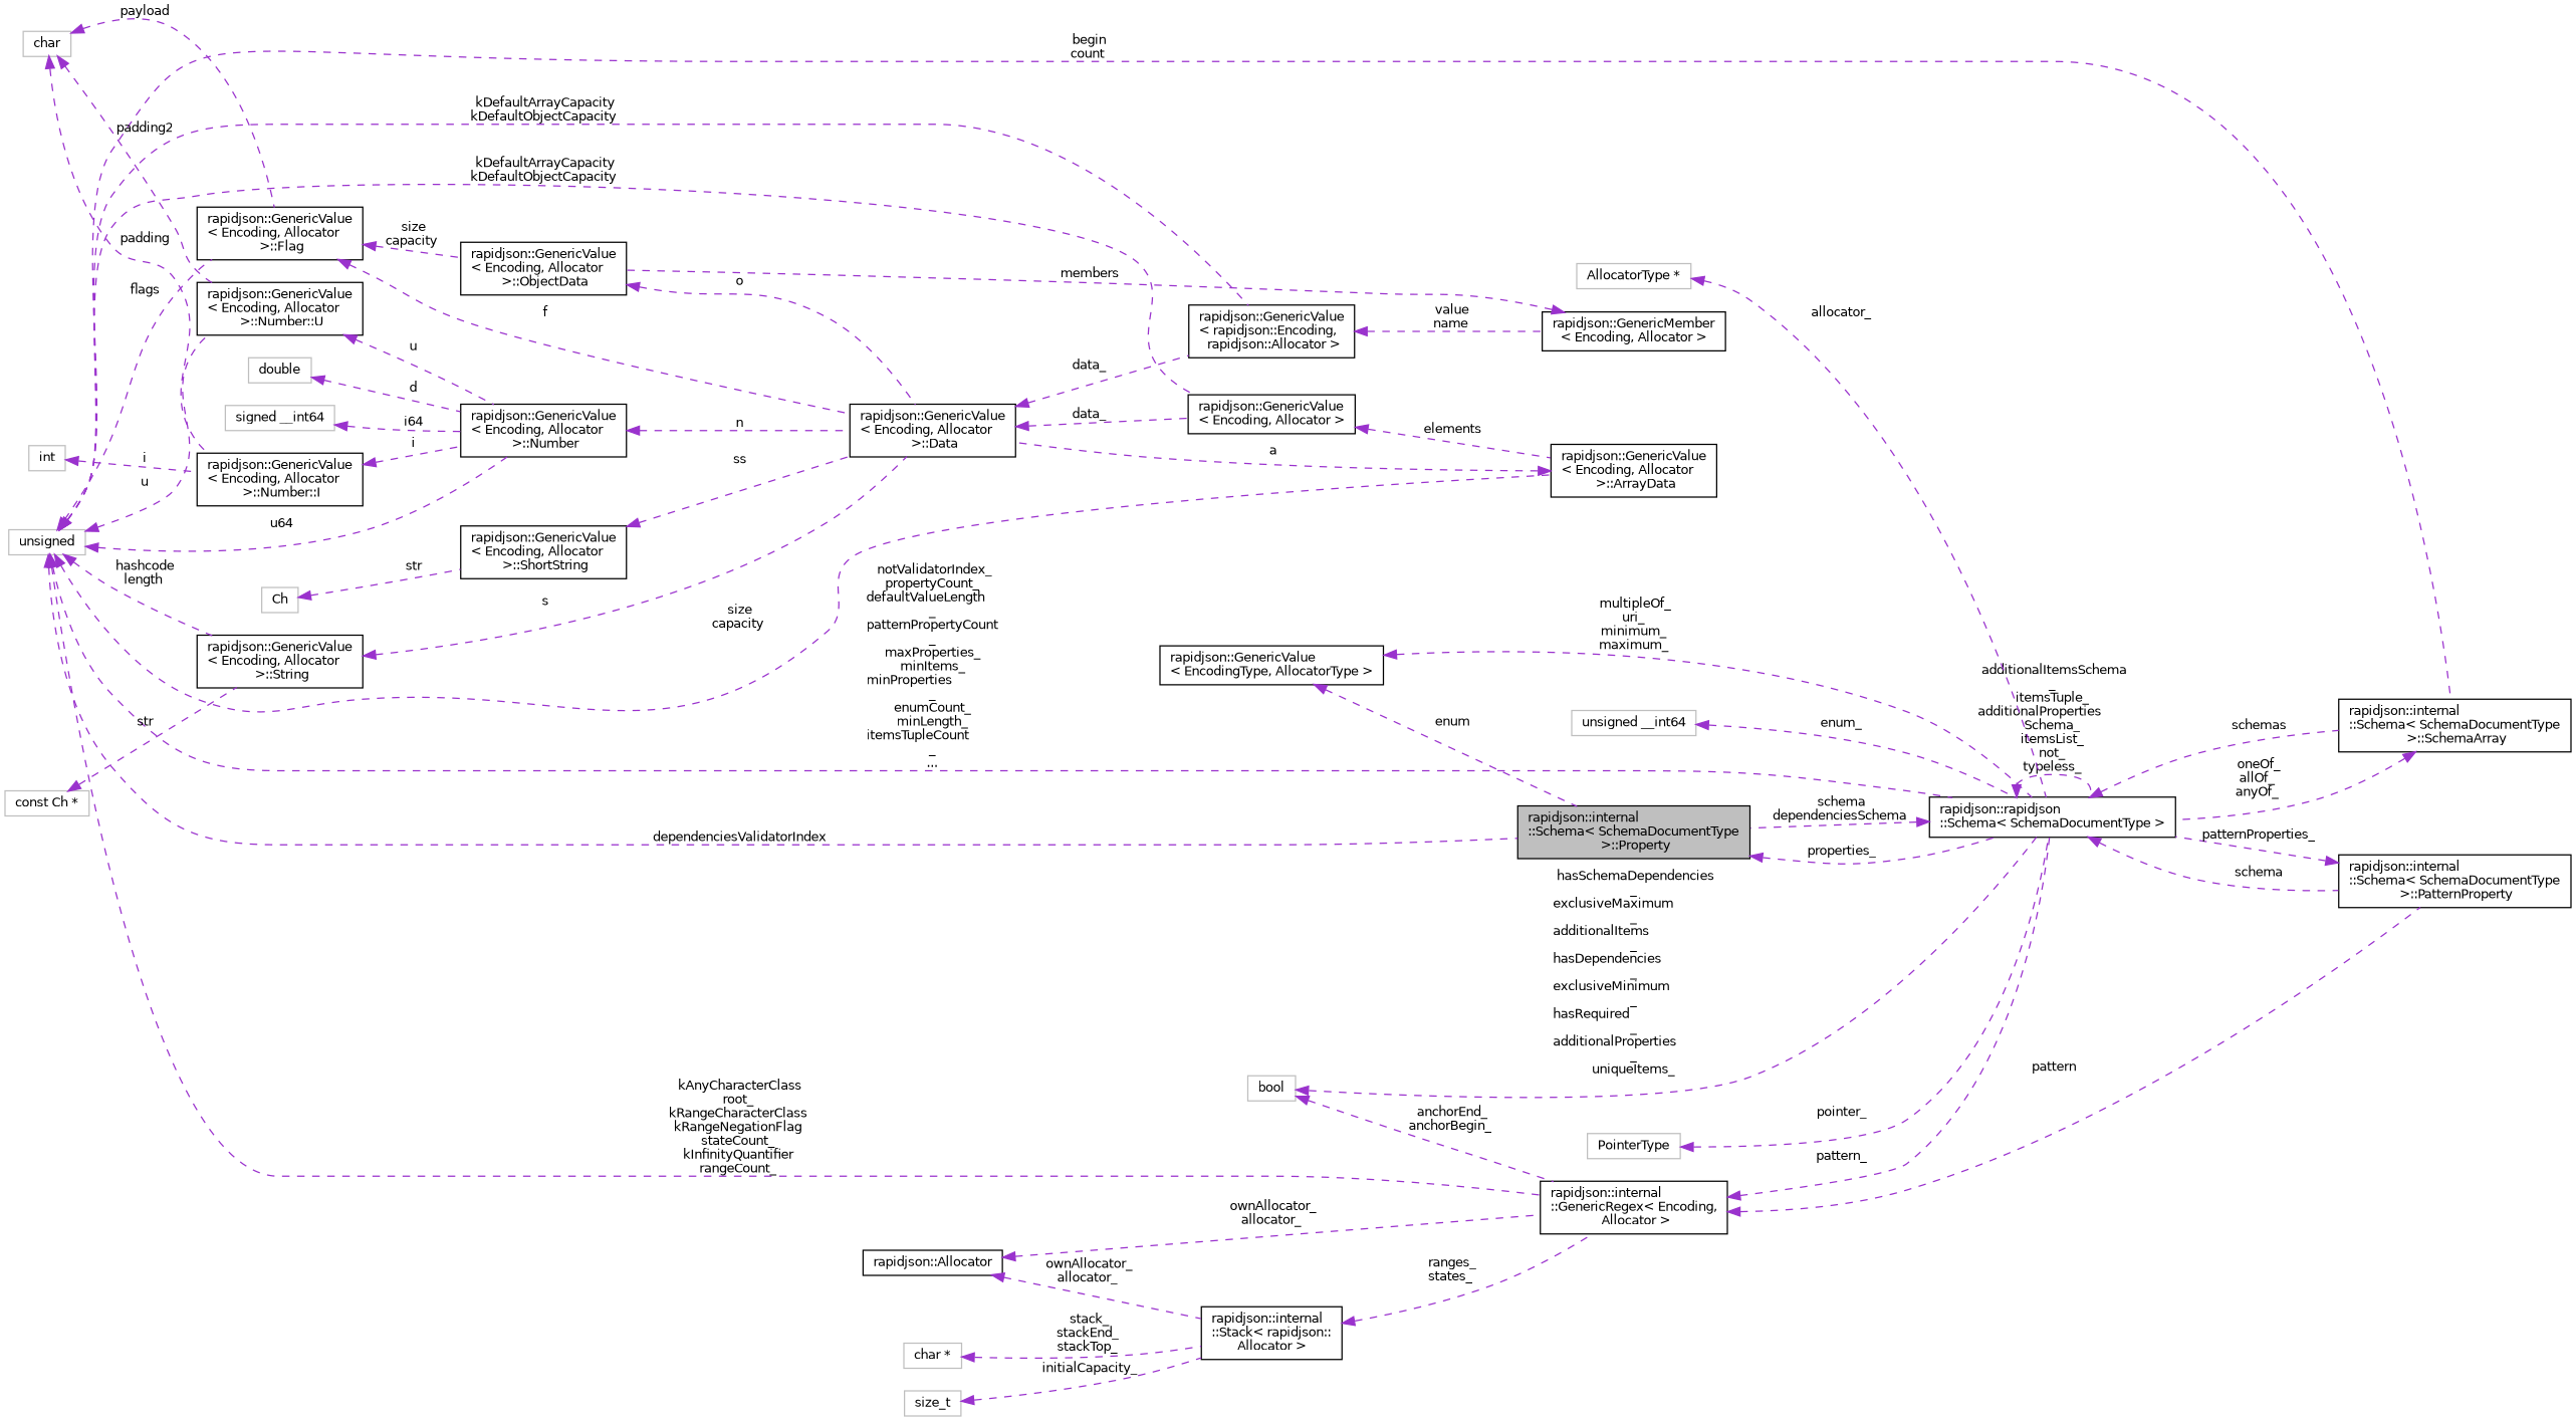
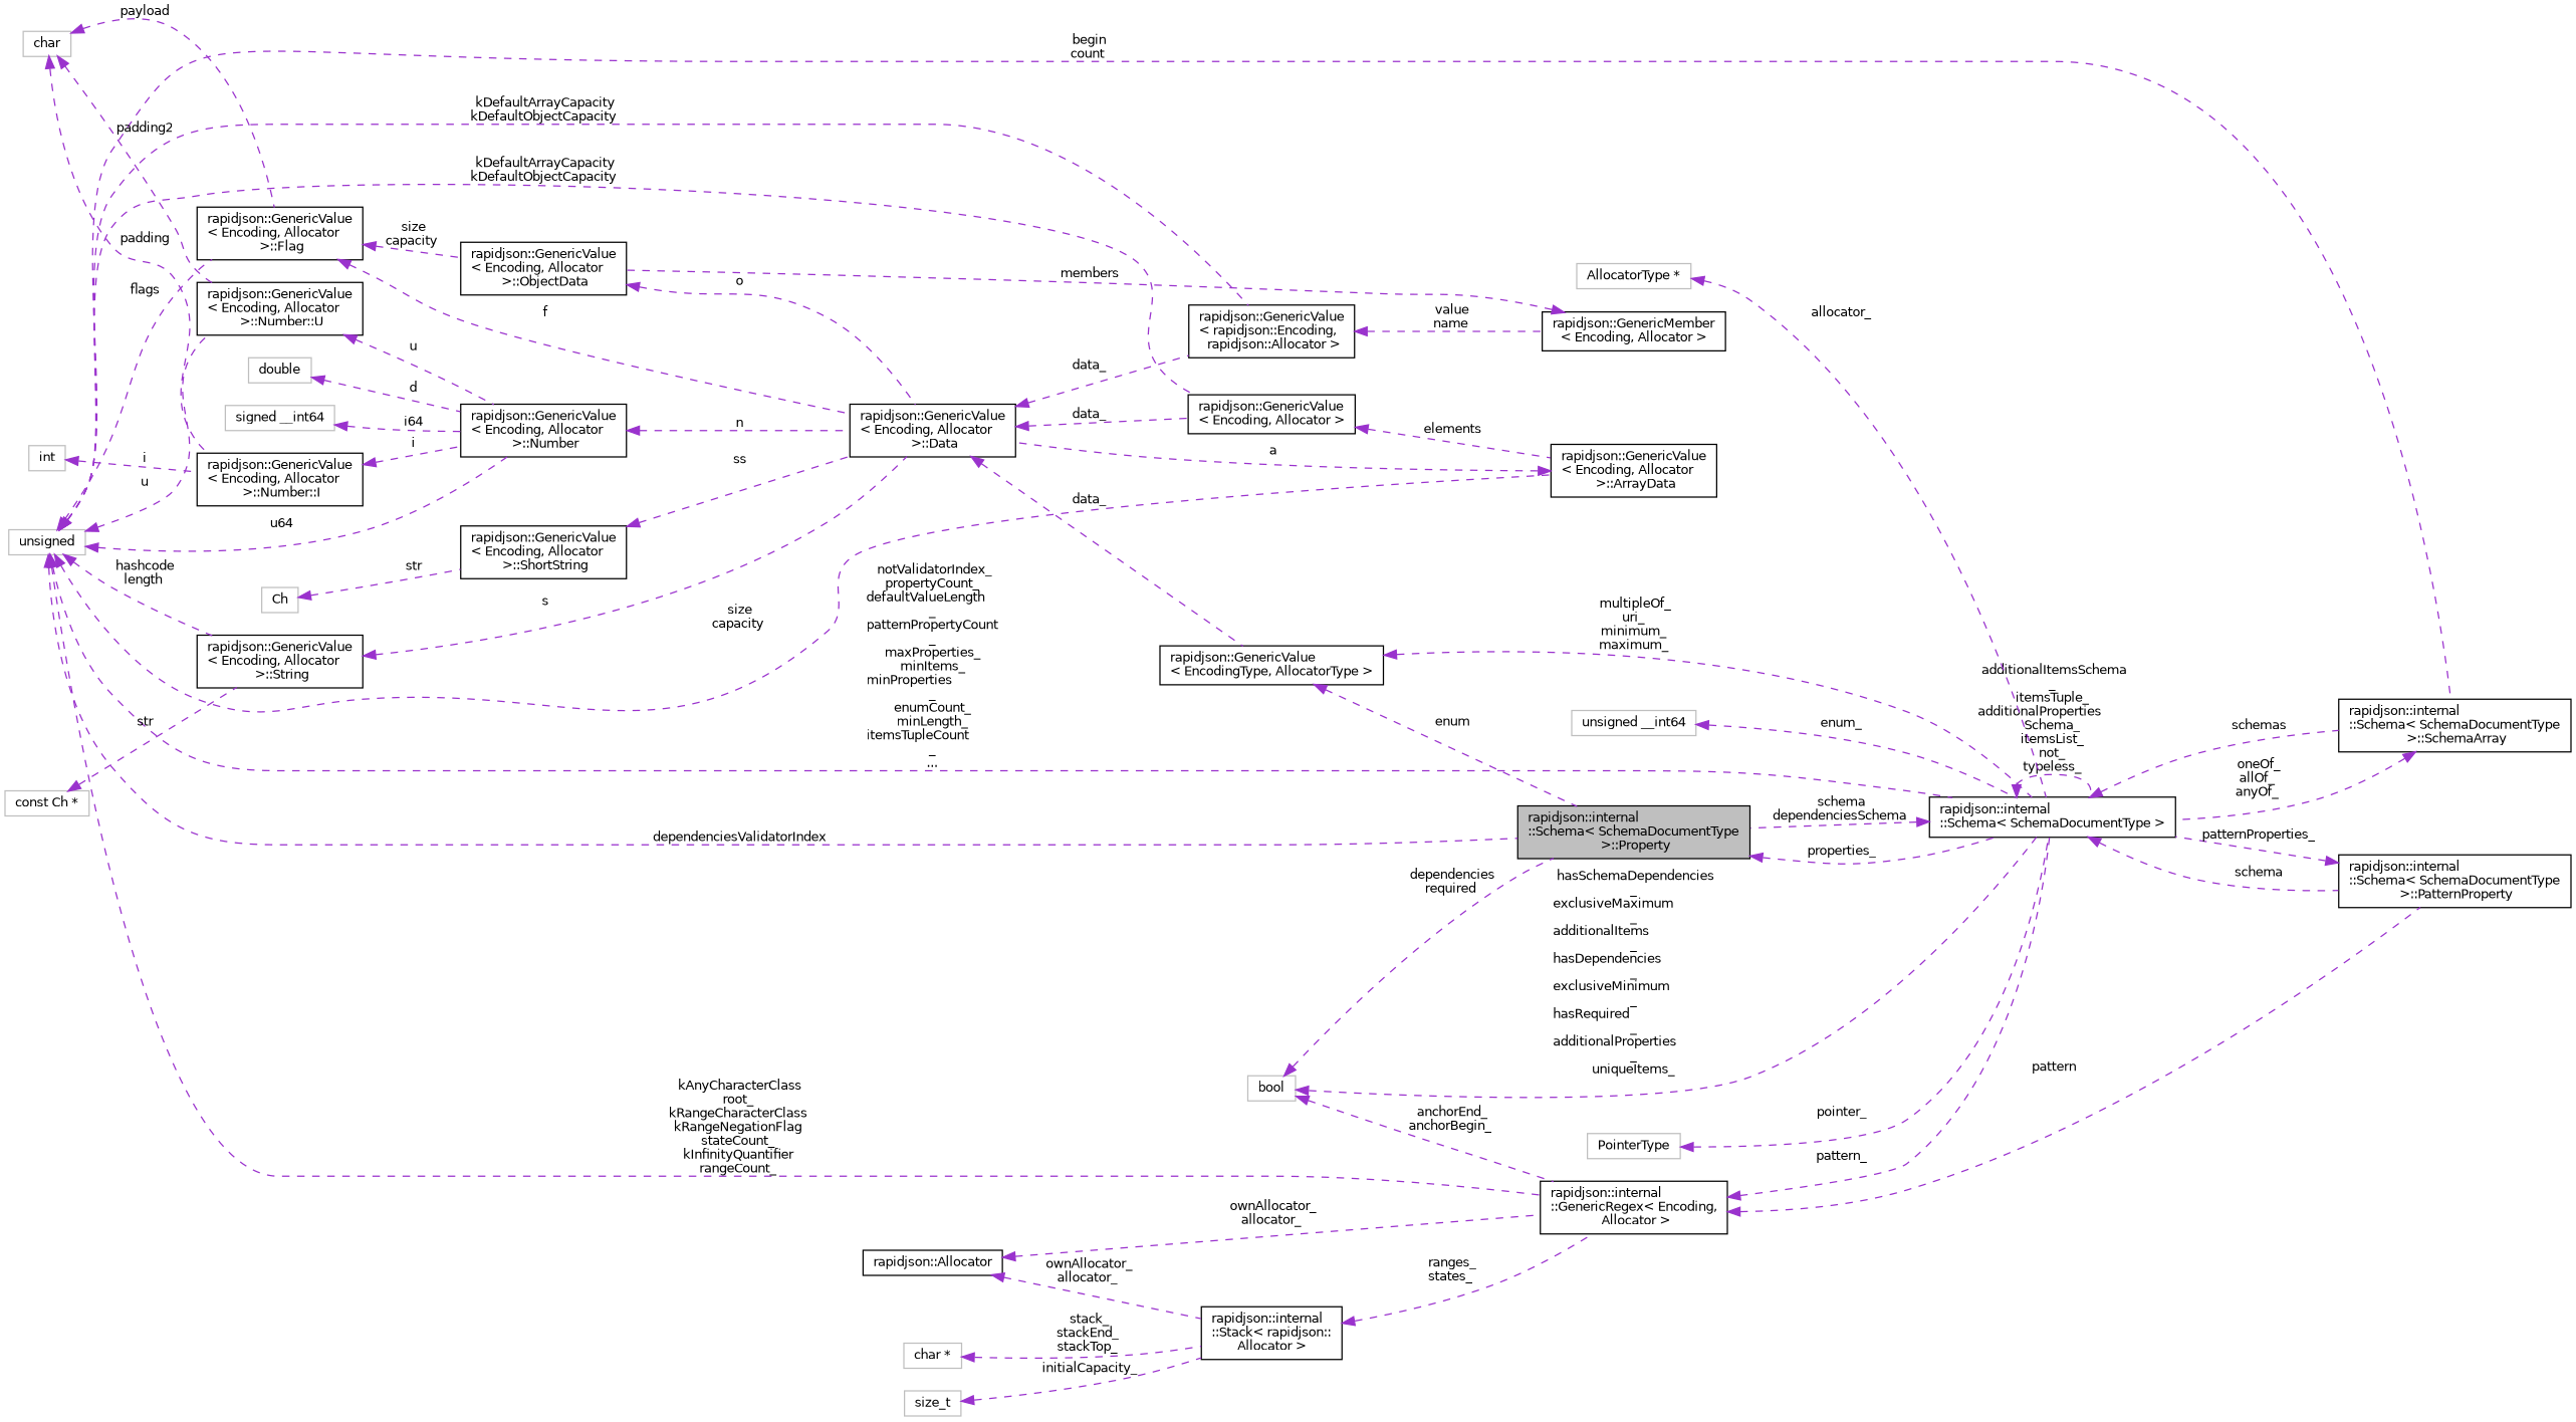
  digraph {
    rankdir=LR
    node [color=black fillcolor=white fontname=Helvetica fontsize=10 shape=record style=filled]
    edge [color=darkorchid3 dir=back fontname=Helvetica fontsize=10 labelfontname=Helvetica labelfontsize=10 style=dashed]
    n1 [fillcolor=grey75 fontcolor=black height=0.2 label="rapidjson::internal\l::Schema\< SchemaDocumentType\l \>::Property" width=0.4]
-   n2 [height=0.2 label="rapidjson::rapidjson\l::Schema\< SchemaDocumentType \>" width=0.4]
+   n2 [height=0.2 label="rapidjson::internal\l::Schema\< SchemaDocumentType \>" width=0.4]
    n3 [height=0.2 label="rapidjson::internal\l::Schema\< SchemaDocumentType\l \>::SchemaArray" width=0.4]
    n4 [height=0.2 label="rapidjson::internal\l::Schema\< SchemaDocumentType\l \>::PatternProperty" width=0.4]
    n5 [color=grey75 height=0.2 label=bool width=0.4]
    n6 [height=0.2 label="rapidjson::internal\l::GenericRegex\< Encoding,\l Allocator \>" width=0.4]
    n7 [height=0.2 label="rapidjson::GenericValue\l\< EncodingType, AllocatorType \>" width=0.4]
    n8 [color=grey75 height=0.2 label=unsigned width=0.4]
    n9 [height=0.2 label="rapidjson::GenericValue\l\< Encoding, Allocator\l \>::Flag" width=0.4]
    n10 [height=0.2 label="rapidjson::GenericValue\l\< Encoding, Allocator\l \>::ArrayData" width=0.4]
    n11 [height=0.2 label="rapidjson::GenericValue\l\< Encoding, Allocator \>" width=0.4]
    n12 [height=0.2 label="rapidjson::GenericValue\l\< rapidjson::Encoding,\l rapidjson::Allocator \>" width=0.4]
    n13 [height=0.2 label="rapidjson::GenericValue\l\< Encoding, Allocator\l \>::Number" width=0.4]
    n14 [height=0.2 label="rapidjson::GenericValue\l\< Encoding, Allocator\l \>::Number::U" width=0.4]
    n15 [height=0.2 label="rapidjson::GenericValue\l\< Encoding, Allocator\l \>::String" width=0.4]
    n16 [height=0.2 label="rapidjson::GenericValue\l\< Encoding, Allocator\l \>::ObjectData" width=0.4]
    n17 [height=0.2 label="rapidjson::GenericValue\l\< Encoding, Allocator\l \>::Data" width=0.4]
    n18 [height=0.2 label="rapidjson::GenericMember\l\< Encoding, Allocator \>" width=0.4]
    n19 [height=0.2 label="rapidjson::GenericValue\l\< Encoding, Allocator\l \>::ShortString" width=0.4]
    n20 [color=grey75 height=0.2 label=Ch width=0.4]
    n21 [color=grey75 height=0.2 label=char width=0.4]
    n22 [height=0.2 label="rapidjson::GenericValue\l\< Encoding, Allocator\l \>::Number::I" width=0.4]
    n23 [color=grey75 height=0.2 label=double width=0.4]
    n24 [color=grey75 height=0.2 label=int width=0.4]
    n25 [color=grey75 height=0.2 label="signed __int64" width=0.4]
    n26 [color=grey75 height=0.2 label="const Ch *" width=0.4]
    n27 [color=grey75 height=0.2 label=PointerType width=0.4]
    n28 [height=0.2 label="rapidjson::internal\l::Stack\< rapidjson::\lAllocator \>" width=0.4]
    n29 [height=0.2 label="rapidjson::Allocator" width=0.4]
    n30 [color=grey75 height=0.2 label=size_t width=0.4]
    n31 [color=grey75 height=0.2 label="char *" width=0.4]
    n32 [color=grey75 height=0.2 label="AllocatorType *" width=0.4]
    n33 [color=grey75 height=0.2 label="unsigned __int64" width=0.4]
    n1 -> n2 [label=" properties_"]
    n2 -> n1 [label=" schema\ndependenciesSchema"]
    n2 -> n2 [label=" additionalItemsSchema\l_\nitemsTuple_\nadditionalProperties\lSchema_\nitemsList_\nnot_\ntypeless_"]
    n2 -> n3 [label=" schemas"]
    n2 -> n4 [label=" schema"]
    n3 -> n2 [label=" oneOf_\nallOf_\nanyOf_"]
    n4 -> n2 [label=" patternProperties_"]
+   n5 -> n1 [label=" dependencies\nrequired"]
    n5 -> n2 [label=" hasSchemaDependencies\l_\nexclusiveMaximum\l_\nadditionalItems\l_\nhasDependencies\l_\nexclusiveMinimum\l_\nhasRequired\l_\nadditionalProperties\l_\nuniqueItems_"]
    n5 -> n6 [label=" anchorEnd_\nanchorBegin_"]
    n6 -> n2 [label=" pattern_"]
    n6 -> n4 [label=" pattern"]
    n7 -> n1 [label=" enum"]
    n7 -> n2 [label=" multipleOf_\nuri_\nminimum_\nmaximum_"]
    n8 -> n1 [label=" dependenciesValidatorIndex"]
    n8 -> n2 [label=" notValidatorIndex_\npropertyCount_\ndefaultValueLength\l_\npatternPropertyCount\l_\nmaxProperties_\nminItems_\nminProperties\l_\nenumCount_\nminLength_\nitemsTupleCount\l_\n..."]
    n8 -> n3 [label=" begin\ncount"]
    n8 -> n6 [label=" kAnyCharacterClass\nroot_\nkRangeCharacterClass\nkRangeNegationFlag\nstateCount_\nkInfinityQuantifier\nrangeCount_"]
    n8 -> n9 [label=" flags"]
    n8 -> n10 [label=" size\ncapacity"]
    n8 -> n11 [label=" kDefaultArrayCapacity\nkDefaultObjectCapacity"]
    n8 -> n12 [label=" kDefaultArrayCapacity\nkDefaultObjectCapacity"]
    n8 -> n13 [label=" u64"]
    n8 -> n14 [label=" u"]
    n8 -> n15 [label=" hashcode\nlength"]
    n9 -> n16 [label=" size\ncapacity"]
    n9 -> n17 [label=" f"]
    n10 -> n17 [label=" a"]
    n11 -> n10 [label=" elements"]
    n12 -> n18 [label=" value\nname"]
    n13 -> n17 [label=" n"]
    n14 -> n13 [label=" u"]
    n15 -> n17 [label=" s"]
    n16 -> n17 [label=" o"]
+   n17 -> n7 [label=" data_"]
    n17 -> n11 [label=" data_"]
    n17 -> n12 [label=" data_"]
    n18 -> n16 [label=" members"]
    n19 -> n17 [label=" ss"]
    n20 -> n19 [label=" str"]
    n21 -> n9 [label=" payload"]
    n21 -> n14 [label=" padding2"]
    n21 -> n22 [label=" padding"]
    n22 -> n13 [label=" i"]
    n23 -> n13 [label=" d"]
    n24 -> n22 [label=" i"]
    n25 -> n13 [label=" i64"]
    n26 -> n15 [label=" str"]
    n27 -> n2 [label=" pointer_"]
    n28 -> n6 [label=" ranges_\nstates_"]
    n29 -> n6 [label=" ownAllocator_\nallocator_"]
    n29 -> n28 [label=" ownAllocator_\nallocator_"]
    n30 -> n28 [label=" initialCapacity_"]
    n31 -> n28 [label=" stack_\nstackEnd_\nstackTop_"]
    n32 -> n2 [label=" allocator_"]
    n33 -> n2 [label=" enum_"]
  }
